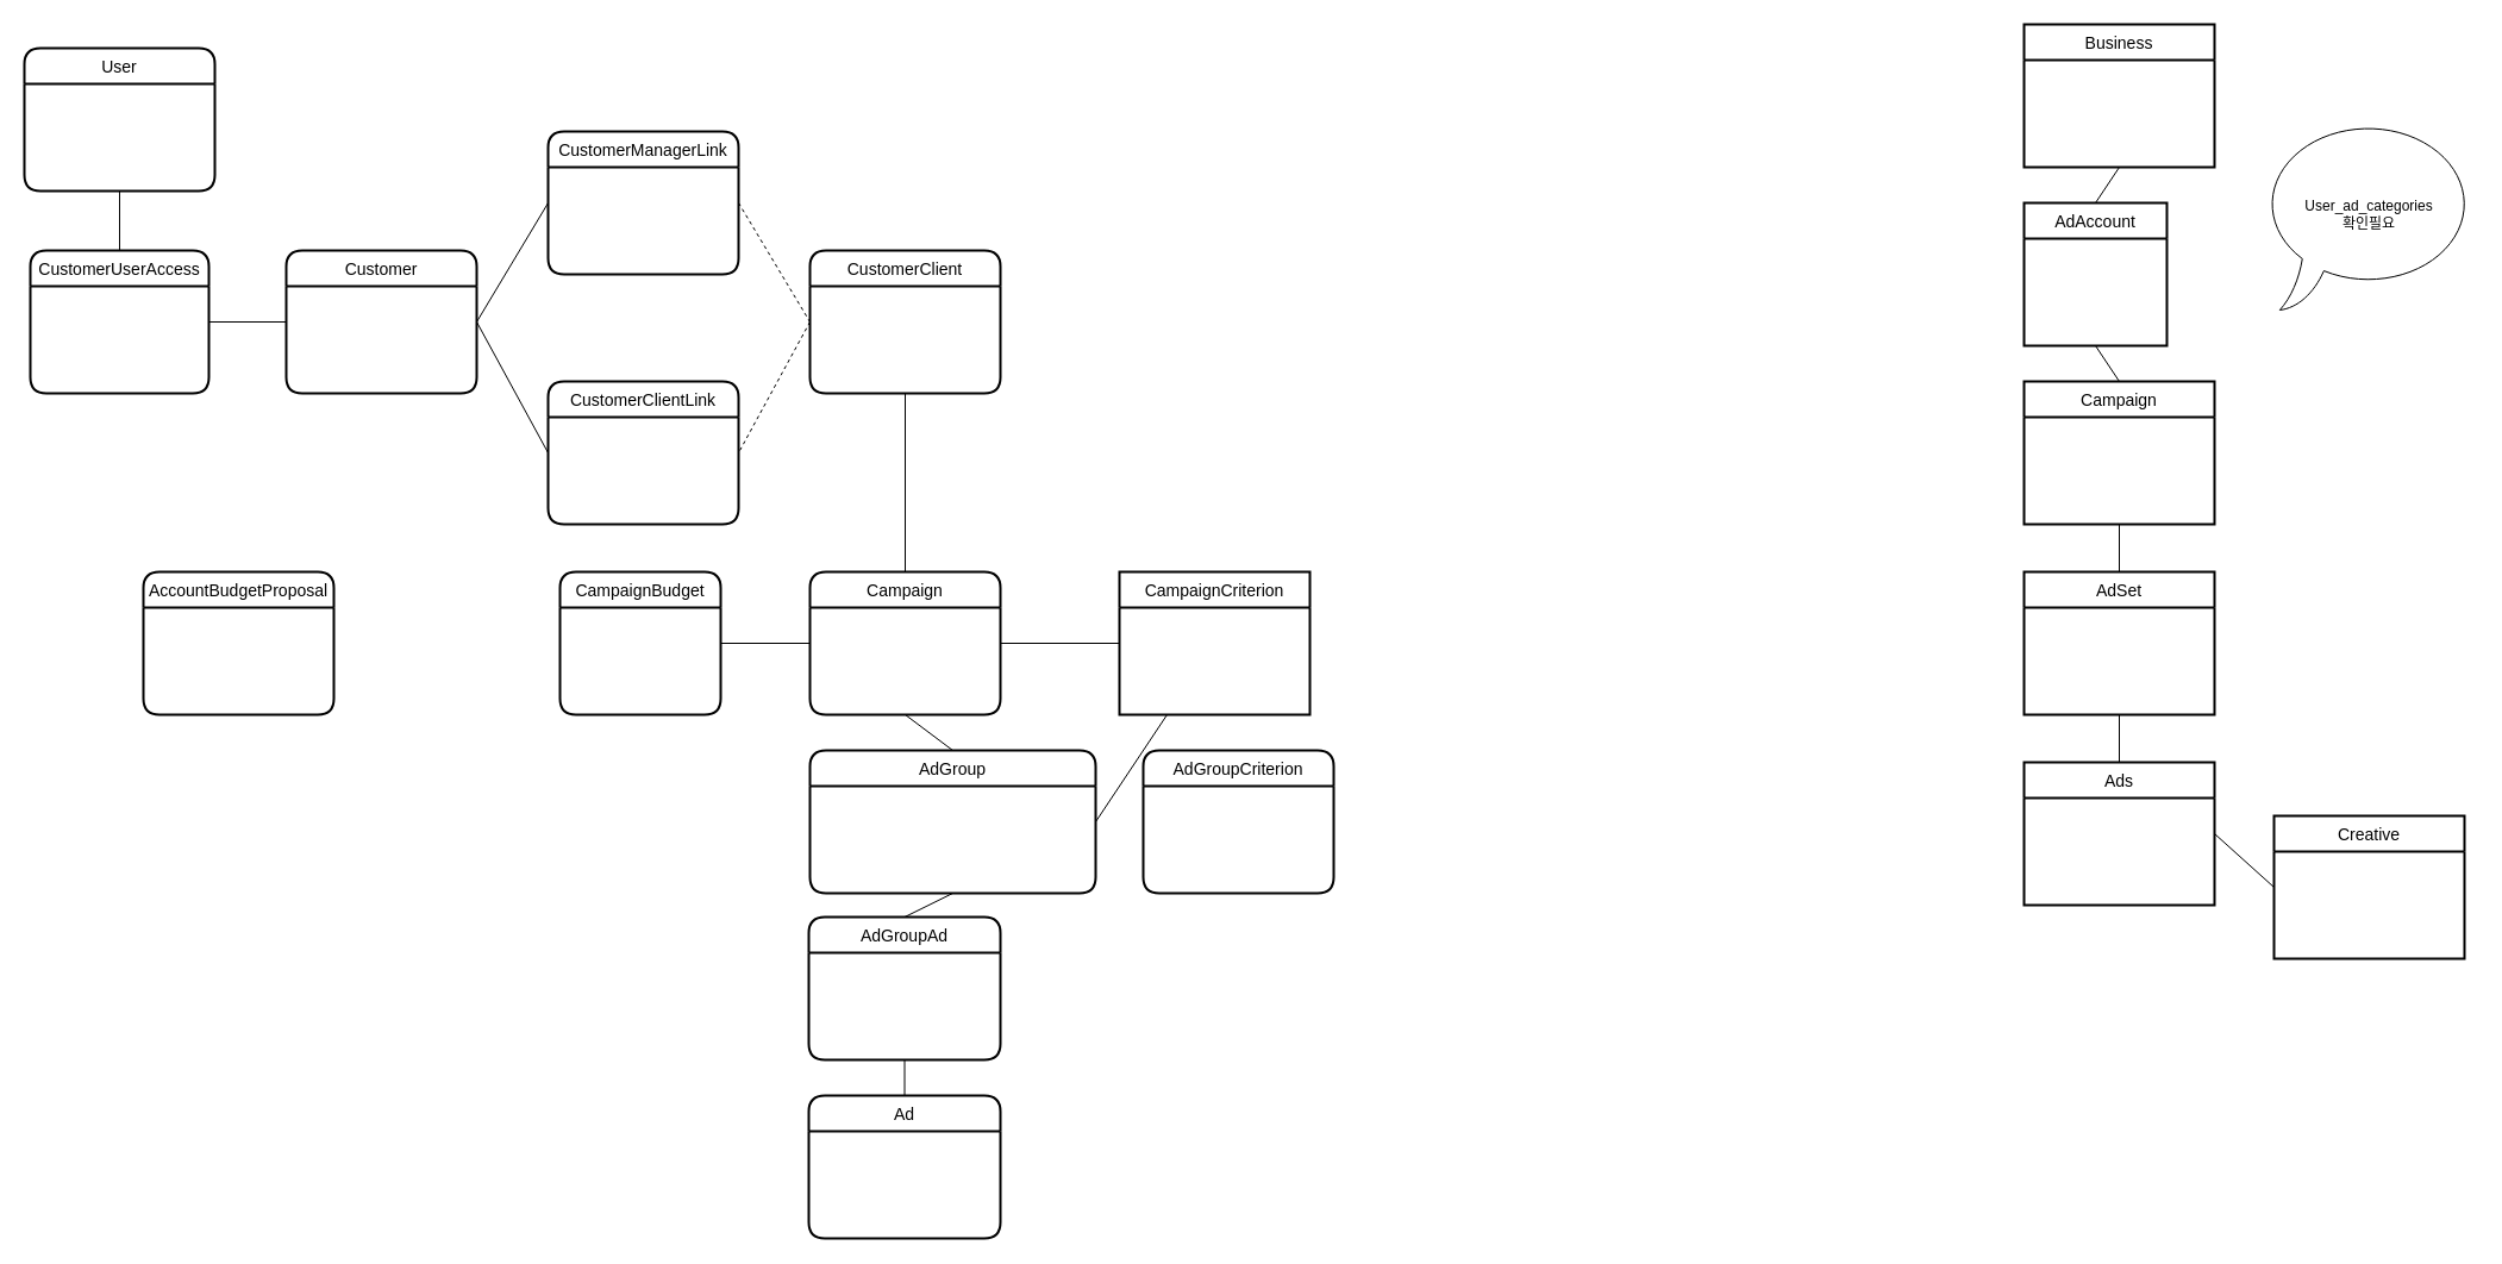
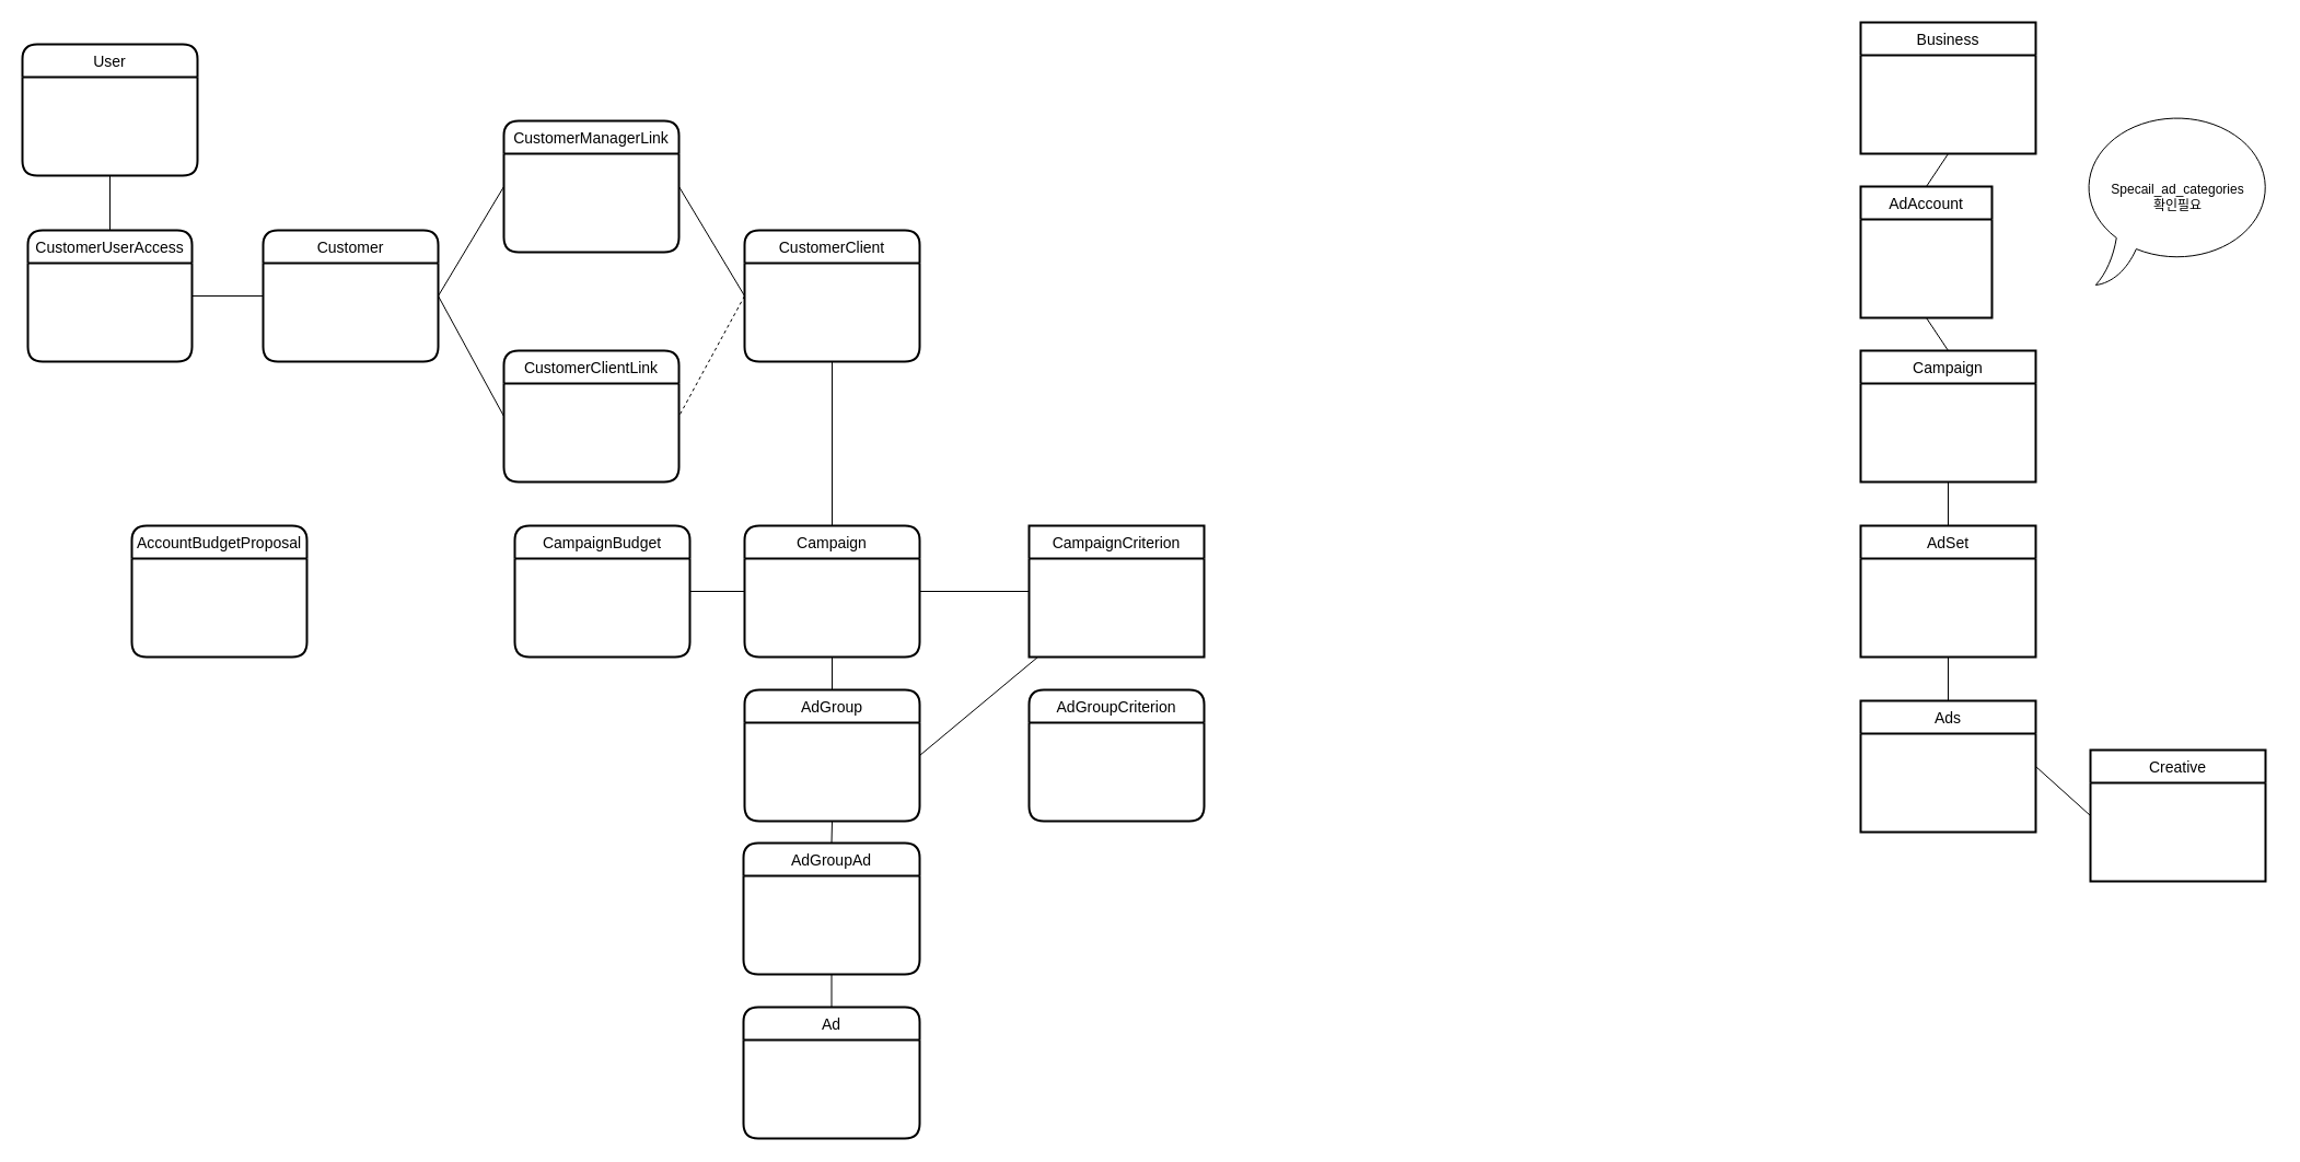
  <mxCell id="0" />
  <mxCell id="1" parent="0" />
  <mxCell id="2" value="CustomerUserAccess" style="swimlane;childLayout=stackLayout;horizontal=1;startSize=30;horizontalStack=0;rounded=1;fontSize=14;fontStyle=0;strokeWidth=2;resizeParent=0;resizeLast=1;shadow=0;dashed=0;align=center;" parent="1" vertex="1"><mxGeometry x="25" y="210" width="150" height="120" as="geometry" /></mxCell>
  <mxCell id="3" value="Customer" style="swimlane;childLayout=stackLayout;horizontal=1;startSize=30;horizontalStack=0;rounded=1;fontSize=14;fontStyle=0;strokeWidth=2;resizeParent=0;resizeLast=1;shadow=0;dashed=0;align=center;" parent="1" vertex="1"><mxGeometry x="240" y="210" width="160" height="120" as="geometry" /></mxCell>
  <mxCell id="4" value="CustomerClient" style="swimlane;childLayout=stackLayout;horizontal=1;startSize=30;horizontalStack=0;rounded=1;fontSize=14;fontStyle=0;strokeWidth=2;resizeParent=0;resizeLast=1;shadow=0;dashed=0;align=center;" parent="1" vertex="1"><mxGeometry x="680" y="210" width="160" height="120" as="geometry" /></mxCell>
  <mxCell id="5" value="CustomerClientLink" style="swimlane;childLayout=stackLayout;horizontal=1;startSize=30;horizontalStack=0;rounded=1;fontSize=14;fontStyle=0;strokeWidth=2;resizeParent=0;resizeLast=1;shadow=0;dashed=0;align=center;" parent="1" vertex="1"><mxGeometry x="460" y="320" width="160" height="120" as="geometry" /></mxCell>
  <mxCell id="6" value="CustomerManagerLink" style="swimlane;childLayout=stackLayout;horizontal=1;startSize=30;horizontalStack=0;rounded=1;fontSize=14;fontStyle=0;strokeWidth=2;resizeParent=0;resizeLast=1;shadow=0;dashed=0;align=center;" parent="1" vertex="1"><mxGeometry x="460" y="110" width="160" height="120" as="geometry" /></mxCell>
  <mxCell id="7" value="" style="endArrow=none;html=1;rounded=0;exitX=0.5;exitY=1;exitDx=0;exitDy=0;entryX=0.5;entryY=0;entryDx=0;entryDy=0;" parent="1" source="9" target="2" edge="1"><mxGeometry relative="1" as="geometry"><mxPoint x="140" y="102.727" as="sourcePoint" /><mxPoint x="200" y="140" as="targetPoint" /></mxGeometry></mxCell>
  <mxCell id="8" value="" style="endArrow=none;html=1;rounded=0;exitX=1;exitY=0.5;exitDx=0;exitDy=0;entryX=0;entryY=0.5;entryDx=0;entryDy=0;" parent="1" source="2" target="3" edge="1"><mxGeometry relative="1" as="geometry"><mxPoint x="460" y="360" as="sourcePoint" /><mxPoint x="620" y="360" as="targetPoint" /></mxGeometry></mxCell>
  <mxCell id="9" value="User" style="swimlane;childLayout=stackLayout;horizontal=1;startSize=30;horizontalStack=0;rounded=1;fontSize=14;fontStyle=0;strokeWidth=2;resizeParent=0;resizeLast=1;shadow=0;dashed=0;align=center;" parent="1" vertex="1"><mxGeometry x="20" y="40" width="160" height="120" as="geometry" /></mxCell>
  <mxCell id="10" value="" style="endArrow=none;html=1;rounded=0;exitX=1;exitY=0.5;exitDx=0;exitDy=0;entryX=0;entryY=0.5;entryDx=0;entryDy=0;" parent="1" source="3" target="5" edge="1"><mxGeometry relative="1" as="geometry"><mxPoint x="460" y="360" as="sourcePoint" /><mxPoint x="620" y="360" as="targetPoint" /></mxGeometry></mxCell>
  <mxCell id="11" value="" style="endArrow=none;html=1;rounded=0;entryX=0;entryY=0.5;entryDx=0;entryDy=0;" parent="1" target="6" edge="1"><mxGeometry relative="1" as="geometry"><mxPoint x="400" y="270" as="sourcePoint" /><mxPoint x="630" y="410" as="targetPoint" /></mxGeometry></mxCell>
- <mxCell id="12" value="" style="endArrow=none;html=1;rounded=0;exitX=1;exitY=0.5;exitDx=0;exitDy=0;entryX=0;entryY=0.5;entryDx=0;entryDy=0;dashed=1;" parent="1" source="6" target="4" edge="1"><mxGeometry relative="1" as="geometry"><mxPoint x="470" y="410" as="sourcePoint" /><mxPoint x="630" y="410" as="targetPoint" /></mxGeometry></mxCell>
+ <mxCell id="12" value="" style="endArrow=none;html=1;rounded=0;exitX=1;exitY=0.5;exitDx=0;exitDy=0;entryX=0;entryY=0.5;entryDx=0;entryDy=0;" parent="1" source="6" target="4" edge="1"><mxGeometry relative="1" as="geometry"><mxPoint x="470" y="410" as="sourcePoint" /><mxPoint x="630" y="410" as="targetPoint" /></mxGeometry></mxCell>
  <mxCell id="13" value="" style="endArrow=none;html=1;rounded=0;exitX=0;exitY=0.5;exitDx=0;exitDy=0;entryX=1;entryY=0.5;entryDx=0;entryDy=0;dashed=1;" parent="1" source="4" target="5" edge="1"><mxGeometry relative="1" as="geometry"><mxPoint x="470" y="410" as="sourcePoint" /><mxPoint x="630" y="410" as="targetPoint" /></mxGeometry></mxCell>
  <mxCell id="14" value="AccountBudgetProposal" style="swimlane;childLayout=stackLayout;horizontal=1;startSize=30;horizontalStack=0;rounded=1;fontSize=14;fontStyle=0;strokeWidth=2;resizeParent=0;resizeLast=1;shadow=0;dashed=0;align=center;" parent="1" vertex="1"><mxGeometry x="120" y="480" width="160" height="120" as="geometry" /></mxCell>
  <mxCell id="15" value="Campaign" style="swimlane;childLayout=stackLayout;horizontal=1;startSize=30;horizontalStack=0;rounded=1;fontSize=14;fontStyle=0;strokeWidth=2;resizeParent=0;resizeLast=1;shadow=0;dashed=0;align=center;" parent="1" vertex="1"><mxGeometry x="680" y="480" width="160" height="120" as="geometry" /></mxCell>
- <mxCell id="16" value="CampaignBudget" style="swimlane;childLayout=stackLayout;horizontal=1;startSize=30;horizontalStack=0;rounded=1;fontSize=14;fontStyle=0;strokeWidth=2;resizeParent=0;resizeLast=1;shadow=0;dashed=0;align=center;" parent="1" vertex="1"><mxGeometry x="470" y="480" width="135" height="120" as="geometry" /></mxCell>
+ <mxCell id="16" value="CampaignBudget" style="swimlane;childLayout=stackLayout;horizontal=1;startSize=30;horizontalStack=0;rounded=1;fontSize=14;fontStyle=0;strokeWidth=2;resizeParent=0;resizeLast=1;shadow=0;dashed=0;align=center;" parent="1" vertex="1"><mxGeometry x="470" y="480" width="160" height="120" as="geometry" /></mxCell>
  <mxCell id="17" value="" style="endArrow=none;html=1;rounded=0;exitX=0;exitY=0.5;exitDx=0;exitDy=0;entryX=1;entryY=0.5;entryDx=0;entryDy=0;" parent="1" source="15" target="16" edge="1"><mxGeometry relative="1" as="geometry"><mxPoint x="970" y="530" as="sourcePoint" /><mxPoint x="1130" y="530" as="targetPoint" /></mxGeometry></mxCell>
- <mxCell id="18" value="AdGroup" style="swimlane;childLayout=stackLayout;horizontal=1;startSize=30;horizontalStack=0;rounded=1;fontSize=14;fontStyle=0;strokeWidth=2;resizeParent=0;resizeLast=1;shadow=0;dashed=0;align=center;" parent="1" vertex="1"><mxGeometry x="680" y="630" width="240" height="120" as="geometry" /></mxCell>
+ <mxCell id="18" value="AdGroup" style="swimlane;childLayout=stackLayout;horizontal=1;startSize=30;horizontalStack=0;rounded=1;fontSize=14;fontStyle=0;strokeWidth=2;resizeParent=0;resizeLast=1;shadow=0;dashed=0;align=center;" parent="1" vertex="1"><mxGeometry x="680" y="630" width="160" height="120" as="geometry" /></mxCell>
  <mxCell id="19" value="" style="endArrow=none;html=1;rounded=0;exitX=0.5;exitY=1;exitDx=0;exitDy=0;entryX=0.5;entryY=0;entryDx=0;entryDy=0;" parent="1" source="15" target="18" edge="1"><mxGeometry relative="1" as="geometry"><mxPoint x="770" y="600" as="sourcePoint" /><mxPoint x="1130" y="530" as="targetPoint" /></mxGeometry></mxCell>
  <mxCell id="20" value="AdGroupAd" style="swimlane;childLayout=stackLayout;horizontal=1;startSize=30;horizontalStack=0;rounded=1;fontSize=14;fontStyle=0;strokeWidth=2;resizeParent=0;resizeLast=1;shadow=0;dashed=0;align=center;" parent="1" vertex="1"><mxGeometry x="679" y="770" width="161" height="120" as="geometry" /></mxCell>
  <mxCell id="21" value="" style="endArrow=none;html=1;rounded=0;exitX=0.5;exitY=1;exitDx=0;exitDy=0;entryX=0.5;entryY=0;entryDx=0;entryDy=0;" parent="1" source="18" target="20" edge="1"><mxGeometry relative="1" as="geometry"><mxPoint x="770" y="610" as="sourcePoint" /><mxPoint x="770" y="640" as="targetPoint" /></mxGeometry></mxCell>
  <mxCell id="22" value="Ad" style="swimlane;childLayout=stackLayout;horizontal=1;startSize=30;horizontalStack=0;rounded=1;fontSize=14;fontStyle=0;strokeWidth=2;resizeParent=0;resizeLast=1;shadow=0;dashed=0;align=center;" parent="1" vertex="1"><mxGeometry x="679" y="920" width="161" height="120" as="geometry" /></mxCell>
  <mxCell id="23" value="" style="endArrow=none;html=1;rounded=0;exitX=0.5;exitY=1;exitDx=0;exitDy=0;entryX=0.5;entryY=0;entryDx=0;entryDy=0;" parent="1" source="20" target="22" edge="1"><mxGeometry relative="1" as="geometry"><mxPoint x="970" y="530" as="sourcePoint" /><mxPoint x="1130" y="530" as="targetPoint" /></mxGeometry></mxCell>
- <mxCell id="24" value="AdGroupCriterion" style="swimlane;childLayout=stackLayout;horizontal=1;startSize=30;horizontalStack=0;rounded=1;fontSize=14;fontStyle=0;strokeWidth=2;resizeParent=0;resizeLast=1;shadow=0;dashed=0;align=center;" parent="1" vertex="1"><mxGeometry x="960" y="630" width="160" height="120" as="geometry" /></mxCell>
+ <mxCell id="24" value="AdGroupCriterion" style="swimlane;childLayout=stackLayout;horizontal=1;startSize=30;horizontalStack=0;rounded=1;fontSize=14;fontStyle=0;strokeWidth=2;resizeParent=0;resizeLast=1;shadow=0;dashed=0;align=center;" parent="1" vertex="1"><mxGeometry x="940" y="630" width="160" height="120" as="geometry" /></mxCell>
  <mxCell id="25" value="" style="endArrow=none;html=1;rounded=0;exitX=1;exitY=0.5;exitDx=0;exitDy=0;" parent="1" source="18" target="26" edge="1"><mxGeometry relative="1" as="geometry"><mxPoint x="970" y="530" as="sourcePoint" /><mxPoint x="1130" y="530" as="targetPoint" /></mxGeometry></mxCell>
  <mxCell id="26" value="CampaignCriterion" style="swimlane;childLayout=stackLayout;horizontal=1;startSize=30;horizontalStack=0;rounded=1;fontSize=14;fontStyle=0;strokeWidth=2;resizeParent=0;resizeLast=1;shadow=0;dashed=0;align=center;arcSize=0;" parent="1" vertex="1"><mxGeometry x="940" y="480" width="160" height="120" as="geometry" /></mxCell>
  <mxCell id="27" value="" style="endArrow=none;html=1;rounded=0;exitX=1;exitY=0.5;exitDx=0;exitDy=0;entryX=0;entryY=0.5;entryDx=0;entryDy=0;" parent="1" source="15" target="26" edge="1"><mxGeometry relative="1" as="geometry"><mxPoint x="850" y="700" as="sourcePoint" /><mxPoint x="950" y="700" as="targetPoint" /></mxGeometry></mxCell>
  <mxCell id="28" value="" style="endArrow=none;html=1;rounded=0;exitX=0.5;exitY=1;exitDx=0;exitDy=0;entryX=0.5;entryY=0;entryDx=0;entryDy=0;" parent="1" source="4" target="15" edge="1"><mxGeometry relative="1" as="geometry"><mxPoint x="780" y="380" as="sourcePoint" /><mxPoint x="880" y="810" as="targetPoint" /></mxGeometry></mxCell>
  <mxCell id="29" value="Business" style="swimlane;childLayout=stackLayout;horizontal=1;startSize=30;horizontalStack=0;rounded=1;fontSize=14;fontStyle=0;strokeWidth=2;resizeParent=0;resizeLast=1;shadow=0;dashed=0;align=center;arcSize=0;" parent="1" vertex="1"><mxGeometry x="1700" y="20" width="160" height="120" as="geometry" /></mxCell>
  <mxCell id="30" value="AdAccount" style="swimlane;childLayout=stackLayout;horizontal=1;startSize=30;horizontalStack=0;rounded=1;fontSize=14;fontStyle=0;strokeWidth=2;resizeParent=0;resizeLast=1;shadow=0;dashed=0;align=center;arcSize=0;" parent="1" vertex="1"><mxGeometry x="1700" y="170" width="120" height="120" as="geometry" /></mxCell>
  <mxCell id="31" value="" style="endArrow=none;html=1;rounded=0;exitX=0.5;exitY=1;exitDx=0;exitDy=0;entryX=0.5;entryY=0;entryDx=0;entryDy=0;" parent="1" source="29" target="30" edge="1"><mxGeometry relative="1" as="geometry"><mxPoint x="1810" y="550" as="sourcePoint" /><mxPoint x="1970" y="550" as="targetPoint" /></mxGeometry></mxCell>
  <mxCell id="32" value="Campaign" style="swimlane;childLayout=stackLayout;horizontal=1;startSize=30;horizontalStack=0;rounded=1;fontSize=14;fontStyle=0;strokeWidth=2;resizeParent=0;resizeLast=1;shadow=0;dashed=0;align=center;arcSize=0;" parent="1" vertex="1"><mxGeometry x="1700" y="320" width="160" height="120" as="geometry" /></mxCell>
  <mxCell id="33" value="" style="endArrow=none;html=1;rounded=0;exitX=0.5;exitY=1;exitDx=0;exitDy=0;entryX=0.5;entryY=0;entryDx=0;entryDy=0;" parent="1" source="30" target="32" edge="1"><mxGeometry relative="1" as="geometry"><mxPoint x="1700" y="550" as="sourcePoint" /><mxPoint x="1860" y="550" as="targetPoint" /></mxGeometry></mxCell>
  <mxCell id="34" value="AdSet" style="swimlane;childLayout=stackLayout;horizontal=1;startSize=30;horizontalStack=0;rounded=1;fontSize=14;fontStyle=0;strokeWidth=2;resizeParent=0;resizeLast=1;shadow=0;dashed=0;align=center;arcSize=0;" parent="1" vertex="1"><mxGeometry x="1700" y="480" width="160" height="120" as="geometry" /></mxCell>
  <mxCell id="35" value="Ads" style="swimlane;childLayout=stackLayout;horizontal=1;startSize=30;horizontalStack=0;rounded=1;fontSize=14;fontStyle=0;strokeWidth=2;resizeParent=0;resizeLast=1;shadow=0;dashed=0;align=center;arcSize=0;" parent="1" vertex="1"><mxGeometry x="1700" y="640" width="160" height="120" as="geometry" /></mxCell>
- <mxCell id="36" value="&lt;span&gt;User_ad_categories&lt;/span&gt;&lt;br&gt;&lt;span&gt;확인필요&lt;/span&gt;" style="whiteSpace=wrap;html=1;shape=mxgraph.basic.oval_callout" parent="1" vertex="1"><mxGeometry x="1900" y="100" width="180" height="160" as="geometry" /></mxCell>
+ <mxCell id="36" value="&lt;span&gt;Specail_ad_categories&lt;/span&gt;&lt;br&gt;&lt;span&gt;확인필요&lt;/span&gt;" style="whiteSpace=wrap;html=1;shape=mxgraph.basic.oval_callout" parent="1" vertex="1"><mxGeometry x="1900" y="100" width="180" height="160" as="geometry" /></mxCell>
  <mxCell id="37" value="Creative" style="swimlane;childLayout=stackLayout;horizontal=1;startSize=30;horizontalStack=0;rounded=1;fontSize=14;fontStyle=0;strokeWidth=2;resizeParent=0;resizeLast=1;shadow=0;dashed=0;align=center;arcSize=0;" vertex="1" parent="1"><mxGeometry x="1910" y="685" width="160" height="120" as="geometry" /></mxCell>
  <mxCell id="38" value="" style="endArrow=none;html=1;rounded=0;entryX=0.5;entryY=1;entryDx=0;entryDy=0;" edge="1" parent="1" target="32"><mxGeometry width="50" height="50" relative="1" as="geometry"><mxPoint x="1780" y="480" as="sourcePoint" /><mxPoint x="1860" y="780" as="targetPoint" /></mxGeometry></mxCell>
  <mxCell id="39" value="" style="endArrow=none;html=1;rounded=0;entryX=0.5;entryY=1;entryDx=0;entryDy=0;exitX=0.5;exitY=0;exitDx=0;exitDy=0;" edge="1" parent="1" source="35" target="34"><mxGeometry width="50" height="50" relative="1" as="geometry"><mxPoint x="1790" y="490" as="sourcePoint" /><mxPoint x="1790" y="450" as="targetPoint" /></mxGeometry></mxCell>
  <mxCell id="40" value="" style="endArrow=none;html=1;rounded=0;entryX=0;entryY=0.5;entryDx=0;entryDy=0;exitX=1;exitY=0.5;exitDx=0;exitDy=0;" edge="1" parent="1" source="35" target="37"><mxGeometry width="50" height="50" relative="1" as="geometry"><mxPoint x="1790" y="650" as="sourcePoint" /><mxPoint x="1790" y="610" as="targetPoint" /></mxGeometry></mxCell>
